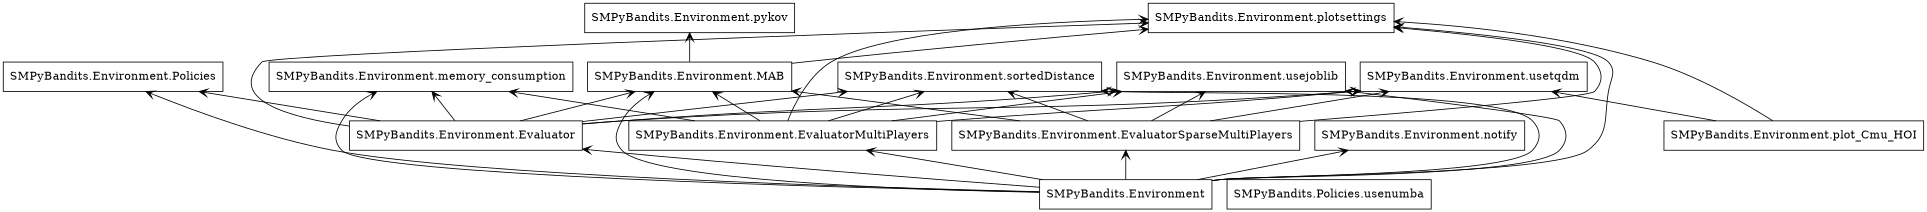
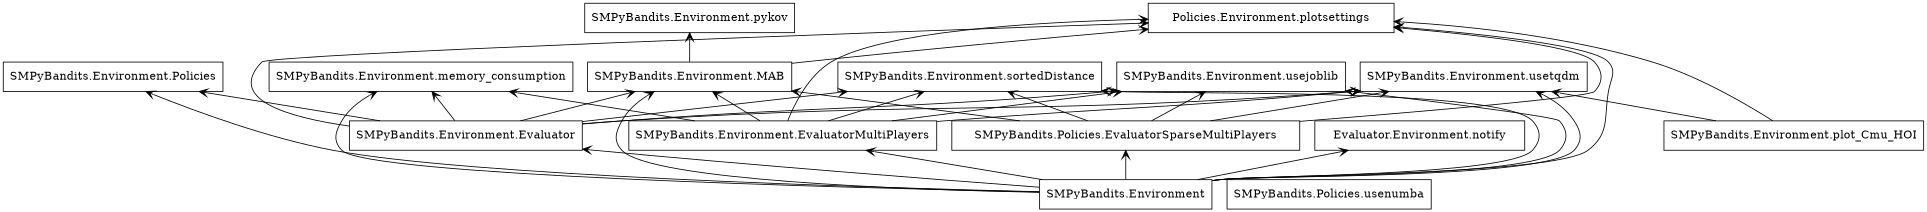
  digraph {
    rankdir=BT
    node [shape=box]
    edge [arrowhead=open arrowtail=none]
    n1 [label="SMPyBandits.Environment"]
    n2 [label="SMPyBandits.Environment.Evaluator"]
    n3 [label="SMPyBandits.Environment.EvaluatorMultiPlayers"]
-   n4 [label="SMPyBandits.Environment.EvaluatorSparseMultiPlayers"]
+   n4 [label="SMPyBandits.Policies.EvaluatorSparseMultiPlayers"]
    n5 [label="SMPyBandits.Environment.MAB"]
    n6 [label="SMPyBandits.Environment.Policies"]
    n7 [label="SMPyBandits.Environment.memory_consumption"]
-   n8 [label="SMPyBandits.Environment.notify"]
-   n9 [label="SMPyBandits.Environment.plotsettings"]
+   n8 [label="Evaluator.Environment.notify"]
+   n9 [label="Policies.Environment.plotsettings"]
    n10 [label="SMPyBandits.Environment.sortedDistance"]
    n11 [label="SMPyBandits.Environment.usejoblib"]
    n12 [label="SMPyBandits.Environment.usetqdm"]
    n13 [label="SMPyBandits.Environment.pykov"]
    n14 [label="SMPyBandits.Environment.plot_Cmu_HOI"]
    n15 [label="SMPyBandits.Policies.usenumba"]
    n1 -> n2
    n1 -> n3
    n1 -> n4
    n1 -> n5
    n1 -> n6
    n1 -> n7
    n1 -> n8
    n1 -> n9
    n1 -> n10
    n1 -> n11
+   n1 -> n12
    n2 -> n5
    n2 -> n6
    n2 -> n7
    n2 -> n9
    n2 -> n10
    n2 -> n11
    n2 -> n12
    n3 -> n5
    n3 -> n7
    n3 -> n9
    n3 -> n10
    n3 -> n11
    n3 -> n12
    n4 -> n5
    n4 -> n9
    n4 -> n10
    n4 -> n11
    n4 -> n12
    n5 -> n9
    n5 -> n13
    n14 -> n9
    n14 -> n12
  }
